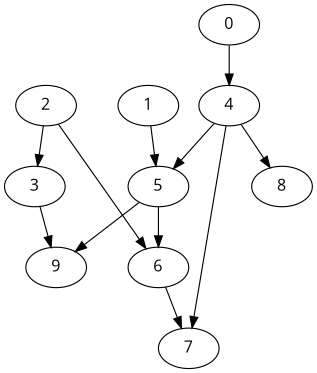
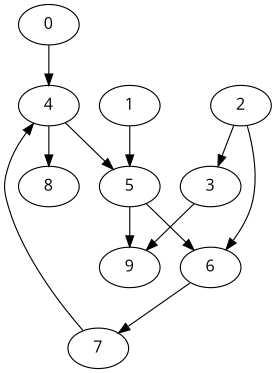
  digraph {
    fontname="Open Sans"
    node [fontname="Open Sans"]
    edge [fontname="Open Sans"]
    0
    4
    5
    8
    1
    2
    3
    6
    9
    7
    0 -> 4
    4 -> 5
    4 -> 8
    5 -> 6
    5 -> 9
    1 -> 5
    2 -> 3
    2 -> 6
    3 -> 9
    6 -> 7
-   4 -> 7
+   7 -> 4
  }
